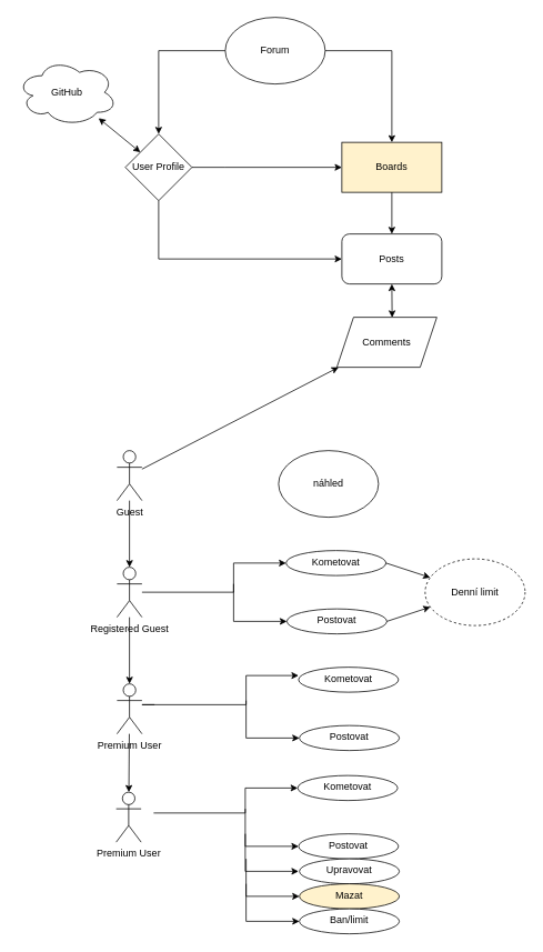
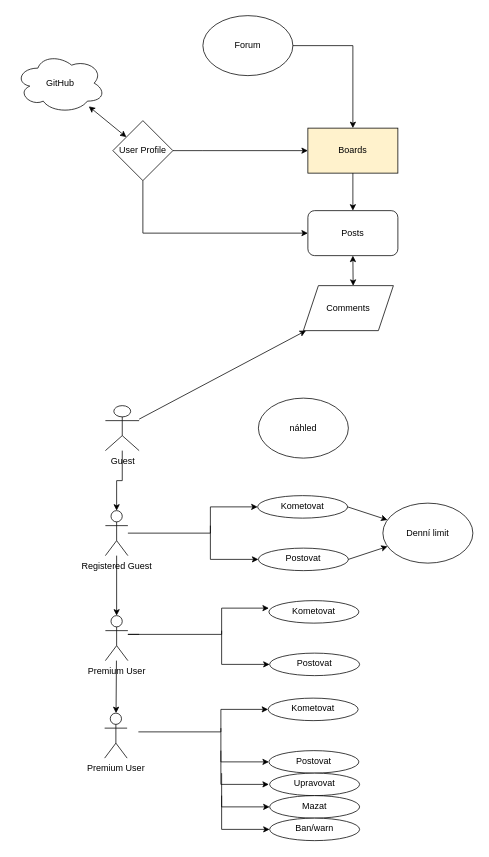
  <mxCell id="0" />
  <mxCell id="1" parent="0" />
  <mxCell id="2" value="Forum" style="ellipse;whiteSpace=wrap;html=1;" parent="1" vertex="1"><mxGeometry x="270" y="20" width="120" height="80" as="geometry" /></mxCell>
- <mxCell id="3" value="" style="endArrow=classic;html=1;rounded=0;" parent="1" source="2" target="4" edge="1"><mxGeometry width="50" height="50" relative="1" as="geometry"><mxPoint x="270" y="290" as="sourcePoint" /><mxPoint x="186.071" y="170" as="targetPoint" /><Array as="points"><mxPoint x="190" y="60" /></Array></mxGeometry></mxCell>
  <mxCell id="4" value="User Profile" style="rhombus;whiteSpace=wrap;html=1;" parent="1" vertex="1"><mxGeometry x="150" y="160" width="80" height="80" as="geometry" /></mxCell>
  <mxCell id="5" value="" style="endArrow=classic;html=1;rounded=0;exitX=1;exitY=0.5;exitDx=0;exitDy=0;entryX=0;entryY=0.5;entryDx=0;entryDy=0;" parent="1" source="4" target="6" edge="1"><mxGeometry width="50" height="50" relative="1" as="geometry"><mxPoint x="120" y="350" as="sourcePoint" /><mxPoint x="270" y="280" as="targetPoint" /><Array as="points"><mxPoint x="270" y="200" /></Array></mxGeometry></mxCell>
  <mxCell id="6" value="Boards" style="rounded=0;whiteSpace=wrap;html=1;fillColor=#fff2cc;" parent="1" vertex="1"><mxGeometry x="410" y="170" width="120" height="60" as="geometry" /></mxCell>
  <mxCell id="7" value="Posts" style="rounded=1;whiteSpace=wrap;html=1;" parent="1" vertex="1"><mxGeometry x="410" y="280" width="120" height="60" as="geometry" /></mxCell>
  <mxCell id="8" value="" style="endArrow=classic;html=1;rounded=0;exitX=0.5;exitY=1;exitDx=0;exitDy=0;entryX=0.5;entryY=0;entryDx=0;entryDy=0;" parent="1" source="6" target="7" edge="1"><mxGeometry width="50" height="50" relative="1" as="geometry"><mxPoint x="610" y="150" as="sourcePoint" /><mxPoint x="660" y="100" as="targetPoint" /></mxGeometry></mxCell>
  <mxCell id="9" value="" style="endArrow=classic;html=1;rounded=0;entryX=0.5;entryY=0;entryDx=0;entryDy=0;exitX=1;exitY=0.5;exitDx=0;exitDy=0;" parent="1" source="2" target="6" edge="1"><mxGeometry width="50" height="50" relative="1" as="geometry"><mxPoint x="490" y="60" as="sourcePoint" /><mxPoint x="660" y="100" as="targetPoint" /><Array as="points"><mxPoint x="470" y="60" /></Array></mxGeometry></mxCell>
  <mxCell id="10" value="Comments" style="shape=parallelogram;perimeter=parallelogramPerimeter;whiteSpace=wrap;html=1;fixedSize=1;" parent="1" vertex="1"><mxGeometry x="404" y="380" width="120" height="60" as="geometry" /></mxCell>
  <mxCell id="11" value="" style="endArrow=classic;startArrow=classic;html=1;rounded=0;exitX=0.553;exitY=0.004;exitDx=0;exitDy=0;entryX=0.5;entryY=1;entryDx=0;entryDy=0;exitPerimeter=0;" parent="1" source="10" target="7" edge="1"><mxGeometry width="50" height="50" relative="1" as="geometry"><mxPoint x="370" y="350" as="sourcePoint" /><mxPoint x="420" y="300" as="targetPoint" /></mxGeometry></mxCell>
  <mxCell id="12" value="GitHub" style="ellipse;shape=cloud;whiteSpace=wrap;html=1;" parent="1" vertex="1"><mxGeometry x="20" y="70" width="120" height="80" as="geometry" /></mxCell>
  <mxCell id="13" value="" style="endArrow=classic;startArrow=classic;html=1;rounded=0;" parent="1" source="4" target="12" edge="1"><mxGeometry width="50" height="50" relative="1" as="geometry"><mxPoint x="190" y="200" as="sourcePoint" /><mxPoint x="370" y="250" as="targetPoint" /></mxGeometry></mxCell>
  <mxCell id="14" value="" style="edgeStyle=orthogonalEdgeStyle;rounded=0;orthogonalLoop=1;jettySize=auto;html=1;" parent="1" source="15" target="20" edge="1"><mxGeometry relative="1" as="geometry" /></mxCell>
- <mxCell id="15" value="Guest" style="shape=umlActor;verticalLabelPosition=bottom;verticalAlign=top;html=1;outlineConnect=0;" parent="1" vertex="1"><mxGeometry x="140" y="540" width="30" height="60" as="geometry" /></mxCell>
- <mxCell id="16" value="náhled" style="ellipse;whiteSpace=wrap;html=1;" parent="1" vertex="1"><mxGeometry x="334" y="540" width="120" height="80" as="geometry" /></mxCell>
+ <mxCell id="15" value="Guest" style="shape=umlActor;verticalLabelPosition=bottom;verticalAlign=top;html=1;outlineConnect=0;" parent="1" vertex="1"><mxGeometry x="140" y="540" width="45" height="60" as="geometry" /></mxCell>
+ <mxCell id="16" value="náhled" style="ellipse;whiteSpace=wrap;html=1;" parent="1" vertex="1"><mxGeometry x="344" y="530" width="120" height="80" as="geometry" /></mxCell>
  <mxCell id="17" value="" style="endArrow=classic;html=1;rounded=0;" parent="1" source="15" target="10" edge="1"><mxGeometry width="50" height="50" relative="1" as="geometry"><mxPoint x="270" y="650" as="sourcePoint" /><mxPoint x="320" y="600" as="targetPoint" /></mxGeometry></mxCell>
  <mxCell id="18" value="" style="edgeStyle=orthogonalEdgeStyle;rounded=0;orthogonalLoop=1;jettySize=auto;html=1;" parent="1" source="20" target="21" edge="1"><mxGeometry relative="1" as="geometry" /></mxCell>
  <mxCell id="19" value="" style="edgeStyle=orthogonalEdgeStyle;rounded=0;orthogonalLoop=1;jettySize=auto;html=1;entryX=0;entryY=0.5;entryDx=0;entryDy=0;" parent="1" source="20" target="22" edge="1"><mxGeometry relative="1" as="geometry"><Array as="points"><mxPoint x="155" y="710" /><mxPoint x="280" y="710" /><mxPoint x="280" y="665" /></Array></mxGeometry></mxCell>
  <mxCell id="20" value="Registered Guest" style="shape=umlActor;verticalLabelPosition=bottom;verticalAlign=top;html=1;outlineConnect=0;" parent="1" vertex="1"><mxGeometry x="140" y="680" width="30" height="60" as="geometry" /></mxCell>
  <mxCell id="21" value="Premium User" style="shape=umlActor;verticalLabelPosition=bottom;verticalAlign=top;html=1;outlineConnect=0;" parent="1" vertex="1"><mxGeometry x="140" y="820" width="30" height="60" as="geometry" /></mxCell>
  <mxCell id="22" value="Kometovat" style="ellipse;whiteSpace=wrap;html=1;verticalAlign=top;" parent="1" vertex="1"><mxGeometry x="343" y="660" width="120" height="30" as="geometry" /></mxCell>
  <mxCell id="23" value="Postovat" style="ellipse;whiteSpace=wrap;html=1;verticalAlign=top;" parent="1" vertex="1"><mxGeometry x="344" y="730" width="120" height="30" as="geometry" /></mxCell>
  <mxCell id="24" value="" style="endArrow=classic;html=1;rounded=0;entryX=0;entryY=0.5;entryDx=0;entryDy=0;" parent="1" target="23" edge="1"><mxGeometry width="50" height="50" relative="1" as="geometry"><mxPoint x="280" y="700" as="sourcePoint" /><mxPoint x="380" y="720" as="targetPoint" /><Array as="points"><mxPoint x="280" y="745" /></Array></mxGeometry></mxCell>
  <mxCell id="25" value="" style="endArrow=classic;html=1;rounded=0;exitX=1;exitY=0.5;exitDx=0;exitDy=0;" parent="1" source="23" target="27" edge="1"><mxGeometry width="50" height="50" relative="1" as="geometry"><mxPoint x="330" y="860" as="sourcePoint" /><mxPoint x="630" y="760" as="targetPoint" /><Array as="points" /></mxGeometry></mxCell>
  <mxCell id="26" value="" style="endArrow=classic;html=1;rounded=0;exitX=1;exitY=0.5;exitDx=0;exitDy=0;startArrow=none;" parent="1" source="22" target="27" edge="1"><mxGeometry width="50" height="50" relative="1" as="geometry"><mxPoint x="330" y="860" as="sourcePoint" /><mxPoint x="630" y="760" as="targetPoint" /><Array as="points" /></mxGeometry></mxCell>
- <mxCell id="27" value="Denní limit" style="ellipse;whiteSpace=wrap;html=1;dashed=1;" parent="1" vertex="1"><mxGeometry x="510" y="670" width="120" height="80" as="geometry" /></mxCell>
+ <mxCell id="27" value="Denní limit" style="ellipse;whiteSpace=wrap;html=1;" parent="1" vertex="1"><mxGeometry x="510" y="670" width="120" height="80" as="geometry" /></mxCell>
  <mxCell id="28" value="Kometovat" style="ellipse;whiteSpace=wrap;html=1;verticalAlign=top;" parent="1" vertex="1"><mxGeometry x="358" y="800" width="120" height="30" as="geometry" /></mxCell>
  <mxCell id="29" value="Postovat" style="ellipse;whiteSpace=wrap;html=1;verticalAlign=top;" parent="1" vertex="1"><mxGeometry x="359" y="870" width="120" height="30" as="geometry" /></mxCell>
  <mxCell id="30" value="" style="endArrow=classic;html=1;rounded=0;entryX=0;entryY=0.5;entryDx=0;entryDy=0;" parent="1" target="29" edge="1"><mxGeometry width="50" height="50" relative="1" as="geometry"><mxPoint x="295" y="840" as="sourcePoint" /><mxPoint x="395" y="860" as="targetPoint" /><Array as="points"><mxPoint x="295" y="885" /></Array></mxGeometry></mxCell>
  <mxCell id="31" value="" style="edgeStyle=orthogonalEdgeStyle;rounded=0;orthogonalLoop=1;jettySize=auto;html=1;entryX=0;entryY=0.5;entryDx=0;entryDy=0;" parent="1" edge="1"><mxGeometry relative="1" as="geometry"><mxPoint x="185" y="845" as="sourcePoint" /><mxPoint x="358" y="810" as="targetPoint" /><Array as="points"><mxPoint x="170" y="845" /><mxPoint x="295" y="845" /><mxPoint x="295" y="800" /></Array></mxGeometry></mxCell>
  <mxCell id="32" value="Premium User" style="shape=umlActor;verticalLabelPosition=bottom;verticalAlign=top;html=1;outlineConnect=0;" parent="1" vertex="1"><mxGeometry x="139" y="950" width="30" height="60" as="geometry" /></mxCell>
  <mxCell id="33" value="Postovat" style="ellipse;whiteSpace=wrap;html=1;verticalAlign=top;" parent="1" vertex="1"><mxGeometry x="358" y="1000" width="120" height="30" as="geometry" /></mxCell>
  <mxCell id="34" value="" style="endArrow=classic;html=1;rounded=0;entryX=0;entryY=0.5;entryDx=0;entryDy=0;" parent="1" target="33" edge="1"><mxGeometry width="50" height="50" relative="1" as="geometry"><mxPoint x="294" y="970" as="sourcePoint" /><mxPoint x="394" y="990" as="targetPoint" /><Array as="points"><mxPoint x="294" y="1015" /></Array></mxGeometry></mxCell>
  <mxCell id="35" value="" style="edgeStyle=orthogonalEdgeStyle;rounded=0;orthogonalLoop=1;jettySize=auto;html=1;entryX=0;entryY=0.5;entryDx=0;entryDy=0;" parent="1" target="37" edge="1"><mxGeometry relative="1" as="geometry"><mxPoint x="184" y="975" as="sourcePoint" /><mxPoint x="357" y="940" as="targetPoint" /><Array as="points"><mxPoint x="294" y="975" /><mxPoint x="294" y="945" /></Array></mxGeometry></mxCell>
  <mxCell id="36" value="" style="endArrow=classic;html=1;rounded=0;" parent="1" source="21" target="32" edge="1"><mxGeometry width="50" height="50" relative="1" as="geometry"><mxPoint x="290" y="1010" as="sourcePoint" /><mxPoint x="340" y="960" as="targetPoint" /></mxGeometry></mxCell>
  <mxCell id="37" value="Kometovat" style="ellipse;whiteSpace=wrap;html=1;verticalAlign=top;" parent="1" vertex="1"><mxGeometry x="357" y="930" width="120" height="30" as="geometry" /></mxCell>
  <mxCell id="38" value="Upravovat" style="ellipse;whiteSpace=wrap;html=1;verticalAlign=top;" parent="1" vertex="1"><mxGeometry x="359" y="1030" width="120" height="30" as="geometry" /></mxCell>
- <mxCell id="39" value="Mazat" style="ellipse;whiteSpace=wrap;html=1;verticalAlign=top;fillColor=#fff2cc;" parent="1" vertex="1"><mxGeometry x="359" y="1060" width="120" height="30" as="geometry" /></mxCell>
- <mxCell id="40" value="Ban/limit" style="ellipse;whiteSpace=wrap;html=1;verticalAlign=top;" parent="1" vertex="1"><mxGeometry x="359" y="1090" width="120" height="30" as="geometry" /></mxCell>
+ <mxCell id="39" value="Mazat" style="ellipse;whiteSpace=wrap;html=1;verticalAlign=top;" parent="1" vertex="1"><mxGeometry x="359" y="1060" width="120" height="30" as="geometry" /></mxCell>
+ <mxCell id="40" value="Ban/warn" style="ellipse;whiteSpace=wrap;html=1;verticalAlign=top;" parent="1" vertex="1"><mxGeometry x="359" y="1090" width="120" height="30" as="geometry" /></mxCell>
  <mxCell id="41" value="" style="endArrow=classic;html=1;rounded=0;entryX=0;entryY=0.5;entryDx=0;entryDy=0;" parent="1" edge="1"><mxGeometry width="50" height="50" relative="1" as="geometry"><mxPoint x="294" y="1000" as="sourcePoint" /><mxPoint x="358" y="1045" as="targetPoint" /><Array as="points"><mxPoint x="294" y="1045" /></Array></mxGeometry></mxCell>
  <mxCell id="42" value="" style="endArrow=classic;html=1;rounded=0;entryX=0;entryY=0.5;entryDx=0;entryDy=0;" parent="1" edge="1"><mxGeometry width="50" height="50" relative="1" as="geometry"><mxPoint x="295" y="1030" as="sourcePoint" /><mxPoint x="359" y="1075" as="targetPoint" /><Array as="points"><mxPoint x="295" y="1075" /></Array></mxGeometry></mxCell>
  <mxCell id="43" value="" style="endArrow=classic;html=1;rounded=0;entryX=0;entryY=0.5;entryDx=0;entryDy=0;" parent="1" edge="1"><mxGeometry width="50" height="50" relative="1" as="geometry"><mxPoint x="295" y="1060" as="sourcePoint" /><mxPoint x="359" y="1105" as="targetPoint" /><Array as="points"><mxPoint x="295" y="1105" /></Array></mxGeometry></mxCell>
  <mxCell id="44" value="" style="endArrow=classic;html=1;rounded=0;exitX=0.5;exitY=1;exitDx=0;exitDy=0;entryX=0;entryY=0.5;entryDx=0;entryDy=0;" edge="1" parent="1" source="4" target="7"><mxGeometry width="50" height="50" relative="1" as="geometry"><mxPoint x="240" y="210" as="sourcePoint" /><mxPoint x="420" y="210" as="targetPoint" /><Array as="points"><mxPoint x="190" y="310" /></Array></mxGeometry></mxCell>
